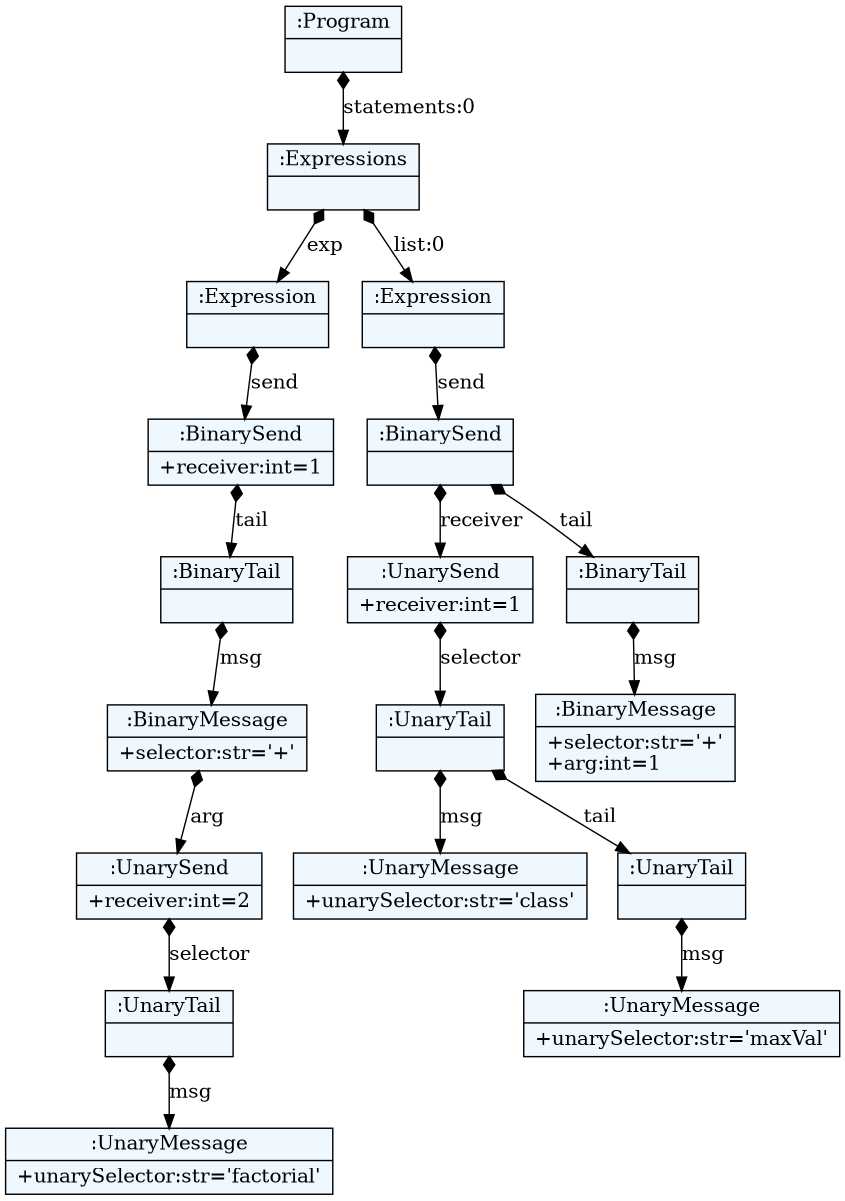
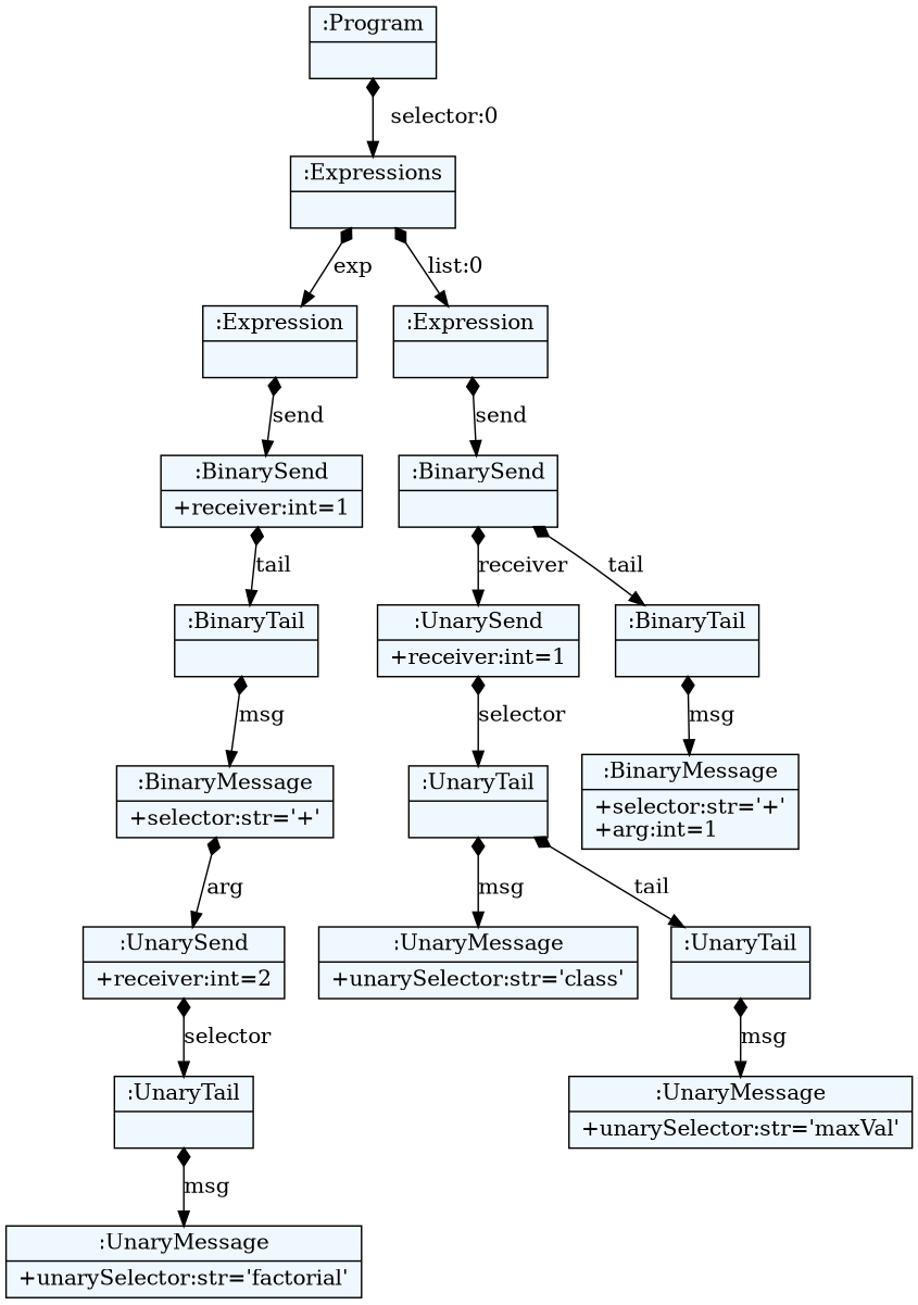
  digraph {
    fontname="Bitstream Vera Sans"
    fontsize=8
    nodesep=0.3
    node [fillcolor=aliceblue shape=record style=filled]
    edge [arrowtail=diamond dir=both]
    n1 [label="{:Program|}"]
    n2 [label="{:Expressions|}"]
    n3 [label="{:Expression|}"]
    n4 [label="{:Expression|}"]
    n5 [label="{:BinarySend|+receiver:int=1\l}"]
    n6 [label="{:BinaryTail|}"]
    n7 [label="{:BinaryMessage|+selector:str='+'\l}"]
    n8 [label="{:UnarySend|+receiver:int=2\l}"]
    n9 [label="{:UnaryTail|}"]
    n10 [label="{:UnaryMessage|+unarySelector:str='factorial'\l}"]
    n11 [label="{:BinarySend|}"]
    n12 [label="{:UnarySend|+receiver:int=1\l}"]
    n13 [label="{:BinaryTail|}"]
    n14 [label="{:UnaryTail|}"]
    n15 [label="{:UnaryMessage|+unarySelector:str='class'\l}"]
    n16 [label="{:UnaryTail|}"]
    n17 [label="{:UnaryMessage|+unarySelector:str='maxVal'\l}"]
    n18 [label="{:BinaryMessage|+selector:str='+'\l+arg:int=1\l}"]
-   n1 -> n2 [label="statements:0"]
+   n1 -> n2 [label="selector:0"]
    n2 -> n3 [label=exp]
    n2 -> n4 [label="list:0"]
    n3 -> n5 [label=send]
    n4 -> n11 [label=send]
    n5 -> n6 [label=tail]
    n6 -> n7 [label=msg]
    n7 -> n8 [label=arg]
    n8 -> n9 [label=selector]
    n9 -> n10 [label=msg]
    n11 -> n12 [label=receiver]
    n11 -> n13 [label=tail]
    n12 -> n14 [label=selector]
    n13 -> n18 [label=msg]
    n14 -> n15 [label=msg]
    n14 -> n16 [label=tail]
    n16 -> n17 [label=msg]
  }
